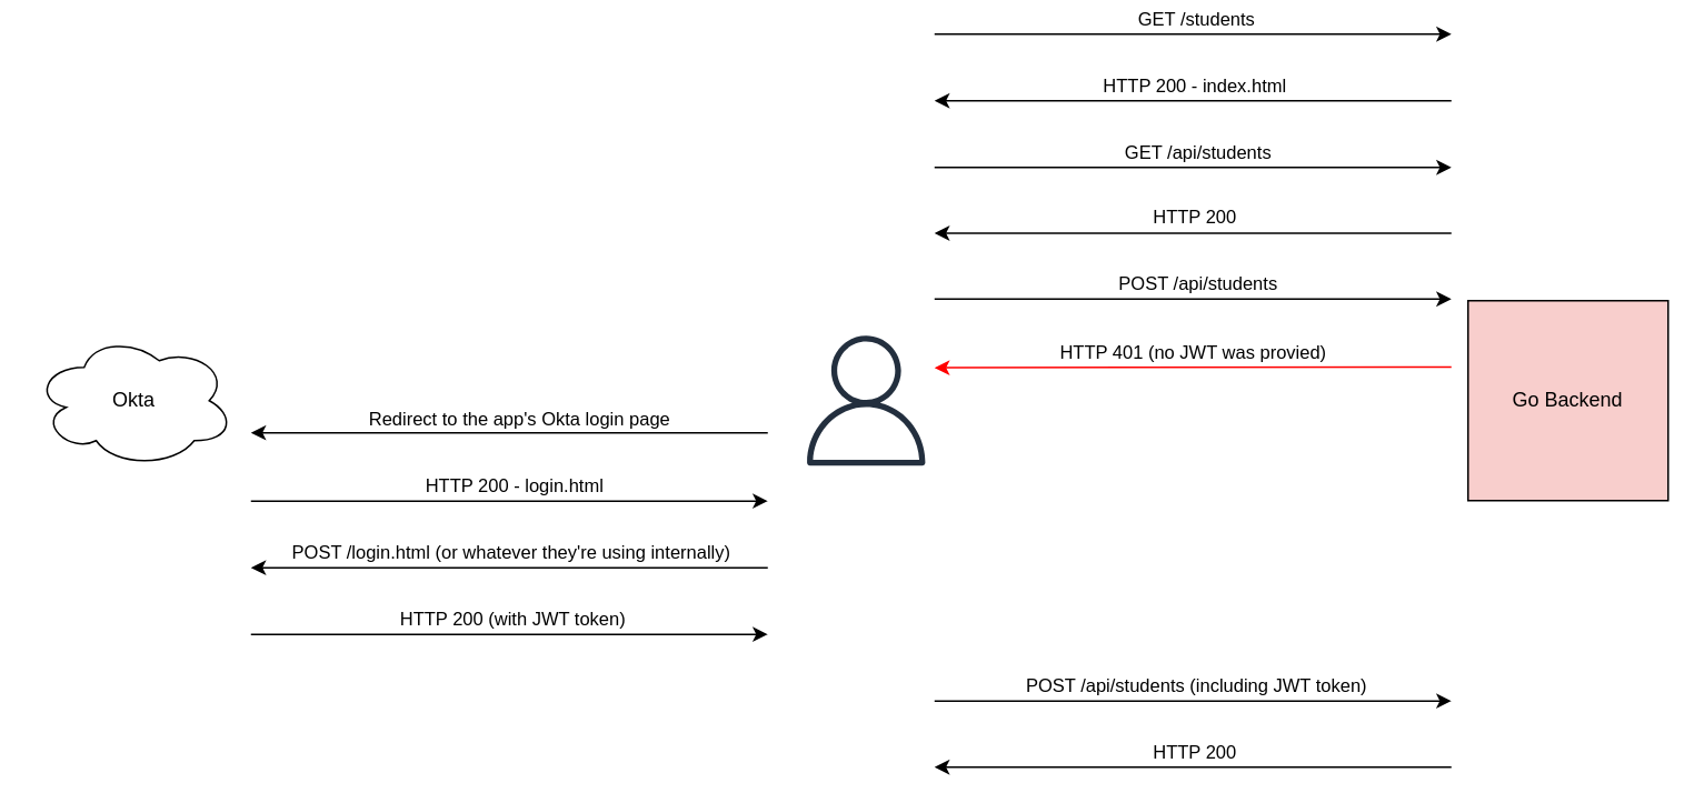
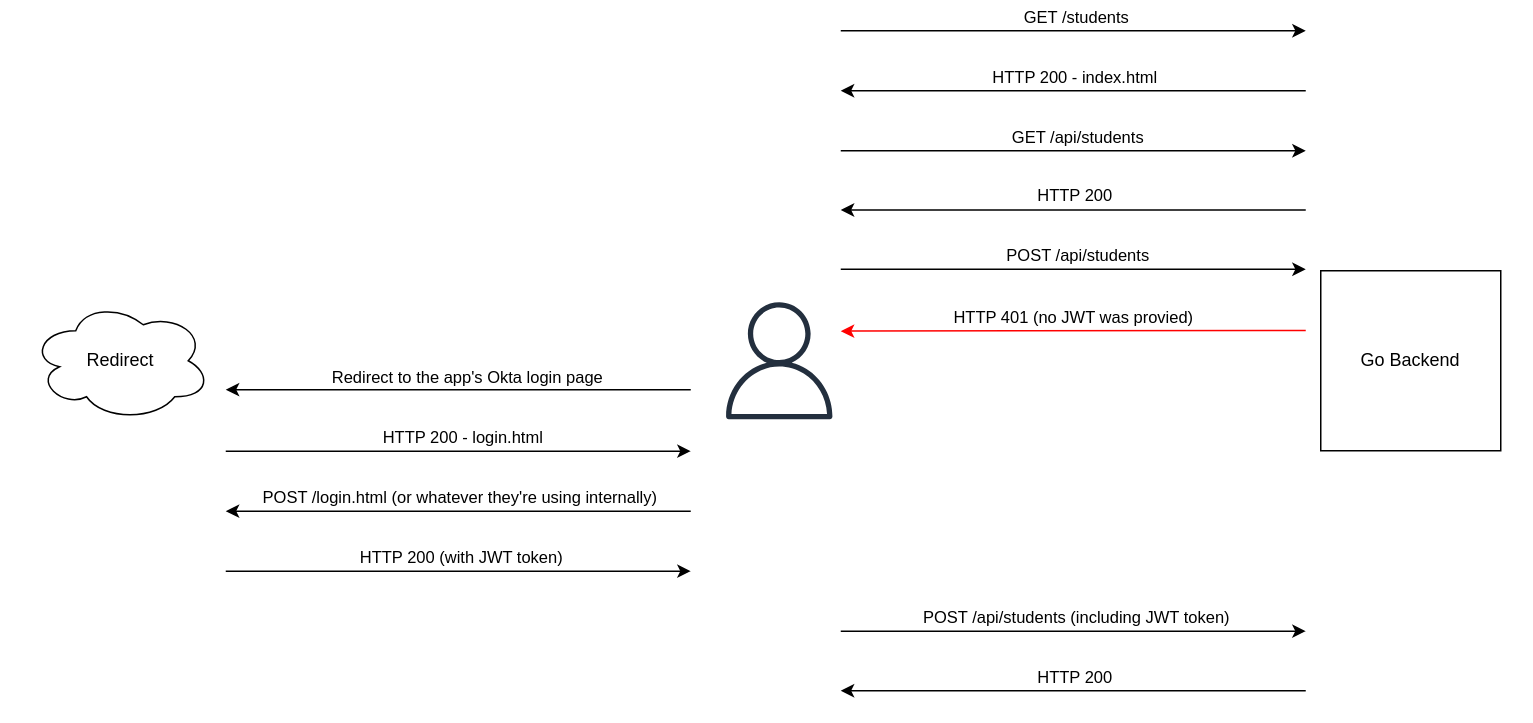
  <mxCell id="0" />
  <mxCell id="1" parent="0" />
  <mxCell id="2" value="" style="outlineConnect=0;fontColor=#232F3E;gradientColor=none;fillColor=#232F3E;strokeColor=none;dashed=0;verticalLabelPosition=bottom;verticalAlign=top;align=center;html=1;fontSize=12;fontStyle=0;aspect=fixed;pointerEvents=1;shape=mxgraph.aws4.user;" vertex="1" parent="1"><mxGeometry x="480" y="201" width="78" height="78" as="geometry" /></mxCell>
- <mxCell id="3" value="Go Backend" style="rounded=0;whiteSpace=wrap;html=1;fillColor=#f8cecc;" vertex="1" parent="1"><mxGeometry x="880" y="180" width="120" height="120" as="geometry" /></mxCell>
+ <mxCell id="3" value="Go Backend" style="rounded=0;whiteSpace=wrap;html=1;" vertex="1" parent="1"><mxGeometry x="880" y="180" width="120" height="120" as="geometry" /></mxCell>
  <mxCell id="4" value="" style="endArrow=classic;html=1;" edge="1" parent="1"><mxGeometry width="50" height="50" relative="1" as="geometry"><mxPoint x="560" y="20" as="sourcePoint" /><mxPoint x="870" y="20" as="targetPoint" /></mxGeometry></mxCell>
  <mxCell id="5" value="GET /students" style="edgeLabel;html=1;align=center;verticalAlign=middle;resizable=0;points=[];" vertex="1" connectable="0" parent="4"><mxGeometry x="0.005" y="3" relative="1" as="geometry"><mxPoint y="-7" as="offset" /></mxGeometry></mxCell>
  <mxCell id="6" value="" style="endArrow=classic;html=1;" edge="1" parent="1"><mxGeometry width="50" height="50" relative="1" as="geometry"><mxPoint x="870" y="60" as="sourcePoint" /><mxPoint x="560" y="60" as="targetPoint" /></mxGeometry></mxCell>
  <mxCell id="7" value="HTTP 200 - index.html" style="edgeLabel;html=1;align=center;verticalAlign=middle;resizable=0;points=[];" vertex="1" connectable="0" parent="6"><mxGeometry y="-1" relative="1" as="geometry"><mxPoint y="-9" as="offset" /></mxGeometry></mxCell>
  <mxCell id="8" value="" style="endArrow=classic;html=1;" edge="1" parent="1"><mxGeometry width="50" height="50" relative="1" as="geometry"><mxPoint x="560" y="100" as="sourcePoint" /><mxPoint x="870" y="100" as="targetPoint" /></mxGeometry></mxCell>
  <mxCell id="9" value="GET /api/students" style="edgeLabel;html=1;align=center;verticalAlign=middle;resizable=0;points=[];" vertex="1" connectable="0" parent="8"><mxGeometry x="-0.072" y="1" relative="1" as="geometry"><mxPoint x="13" y="-9" as="offset" /></mxGeometry></mxCell>
  <mxCell id="10" value="" style="endArrow=classic;html=1;strokeColor=#FF0000;" edge="1" parent="1"><mxGeometry width="50" height="50" relative="1" as="geometry"><mxPoint x="870" y="219.75" as="sourcePoint" /><mxPoint x="560" y="220.25" as="targetPoint" /></mxGeometry></mxCell>
  <mxCell id="11" value="HTTP 401 (no JWT was provied)" style="edgeLabel;html=1;align=center;verticalAlign=middle;resizable=0;points=[];" vertex="1" connectable="0" parent="10"><mxGeometry y="-1" relative="1" as="geometry"><mxPoint y="-9" as="offset" /></mxGeometry></mxCell>
  <mxCell id="12" value="" style="endArrow=classic;html=1;" edge="1" parent="1"><mxGeometry width="50" height="50" relative="1" as="geometry"><mxPoint x="460" y="259.25" as="sourcePoint" /><mxPoint x="150" y="259.25" as="targetPoint" /></mxGeometry></mxCell>
  <mxCell id="13" value="Redirect to the app's Okta login page" style="edgeLabel;html=1;align=center;verticalAlign=middle;resizable=0;points=[];" vertex="1" connectable="0" parent="12"><mxGeometry relative="1" as="geometry"><mxPoint x="5" y="-9" as="offset" /></mxGeometry></mxCell>
- <mxCell id="14" value="Okta" style="ellipse;shape=cloud;whiteSpace=wrap;html=1;" vertex="1" parent="1"><mxGeometry x="20" y="200" width="120" height="80" as="geometry" /></mxCell>
+ <mxCell id="14" value="Redirect" style="ellipse;shape=cloud;whiteSpace=wrap;html=1;" vertex="1" parent="1"><mxGeometry x="20" y="200" width="120" height="80" as="geometry" /></mxCell>
  <mxCell id="15" value="" style="endArrow=classic;html=1;" edge="1" parent="1"><mxGeometry width="50" height="50" relative="1" as="geometry"><mxPoint x="150" y="300.25" as="sourcePoint" /><mxPoint x="460" y="300.25" as="targetPoint" /></mxGeometry></mxCell>
  <mxCell id="16" value="HTTP 200 - login.html" style="edgeLabel;html=1;align=center;verticalAlign=middle;resizable=0;points=[];" vertex="1" connectable="0" parent="15"><mxGeometry x="-0.072" y="1" relative="1" as="geometry"><mxPoint x="13" y="-9" as="offset" /></mxGeometry></mxCell>
  <mxCell id="17" value="" style="endArrow=classic;html=1;" edge="1" parent="1"><mxGeometry width="50" height="50" relative="1" as="geometry"><mxPoint x="460" y="340.25" as="sourcePoint" /><mxPoint x="150" y="340.25" as="targetPoint" /></mxGeometry></mxCell>
  <mxCell id="18" value="POST /login.html (or whatever they're using internally)" style="edgeLabel;html=1;align=center;verticalAlign=middle;resizable=0;points=[];" vertex="1" connectable="0" parent="17"><mxGeometry y="-1" relative="1" as="geometry"><mxPoint y="-9" as="offset" /></mxGeometry></mxCell>
  <mxCell id="19" value="" style="endArrow=classic;html=1;" edge="1" parent="1"><mxGeometry width="50" height="50" relative="1" as="geometry"><mxPoint x="150" y="380.25" as="sourcePoint" /><mxPoint x="460" y="380.25" as="targetPoint" /></mxGeometry></mxCell>
  <mxCell id="20" value="HTTP 200 (with JWT token)" style="edgeLabel;html=1;align=center;verticalAlign=middle;resizable=0;points=[];" vertex="1" connectable="0" parent="19"><mxGeometry x="0.005" y="3" relative="1" as="geometry"><mxPoint y="-7" as="offset" /></mxGeometry></mxCell>
  <mxCell id="21" value="" style="endArrow=classic;html=1;" edge="1" parent="1"><mxGeometry width="50" height="50" relative="1" as="geometry"><mxPoint x="560" y="420.25" as="sourcePoint" /><mxPoint x="870" y="420.25" as="targetPoint" /></mxGeometry></mxCell>
  <mxCell id="22" value="POST /api/students (including JWT token)" style="edgeLabel;html=1;align=center;verticalAlign=middle;resizable=0;points=[];" vertex="1" connectable="0" parent="21"><mxGeometry x="0.005" y="3" relative="1" as="geometry"><mxPoint y="-7" as="offset" /></mxGeometry></mxCell>
  <mxCell id="23" value="" style="endArrow=classic;html=1;" edge="1" parent="1"><mxGeometry width="50" height="50" relative="1" as="geometry"><mxPoint x="870" y="139.5" as="sourcePoint" /><mxPoint x="560" y="139.5" as="targetPoint" /></mxGeometry></mxCell>
  <mxCell id="24" value="HTTP 200" style="edgeLabel;html=1;align=center;verticalAlign=middle;resizable=0;points=[];" vertex="1" connectable="0" parent="23"><mxGeometry y="-1" relative="1" as="geometry"><mxPoint y="-9" as="offset" /></mxGeometry></mxCell>
  <mxCell id="25" value="" style="endArrow=classic;html=1;" edge="1" parent="1"><mxGeometry width="50" height="50" relative="1" as="geometry"><mxPoint x="560" y="179" as="sourcePoint" /><mxPoint x="870" y="179" as="targetPoint" /></mxGeometry></mxCell>
  <mxCell id="26" value="POST /api/students" style="edgeLabel;html=1;align=center;verticalAlign=middle;resizable=0;points=[];" vertex="1" connectable="0" parent="25"><mxGeometry x="-0.072" y="1" relative="1" as="geometry"><mxPoint x="13" y="-9" as="offset" /></mxGeometry></mxCell>
  <mxCell id="27" value="" style="endArrow=classic;html=1;" edge="1" parent="1"><mxGeometry width="50" height="50" relative="1" as="geometry"><mxPoint x="870" y="460" as="sourcePoint" /><mxPoint x="560" y="460" as="targetPoint" /></mxGeometry></mxCell>
  <mxCell id="28" value="HTTP 200" style="edgeLabel;html=1;align=center;verticalAlign=middle;resizable=0;points=[];" vertex="1" connectable="0" parent="27"><mxGeometry y="-1" relative="1" as="geometry"><mxPoint y="-9" as="offset" /></mxGeometry></mxCell>
